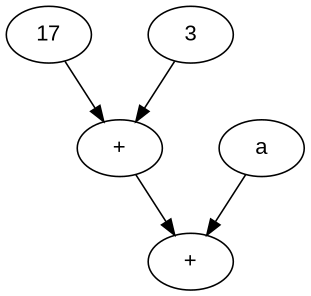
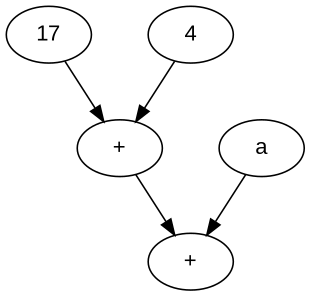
  digraph {
    nodesep=0.5
    node [fontname=arial shape=oval]
    n1 [label=17]
    n2 [label="+"]
-   n3 [label=3]
+   n3 [label=4]
    n4 [label=a]
    n5 [label="+"]
    n1 -> n2
    n2 -> n5
    n3 -> n2
    n4 -> n5
  }
